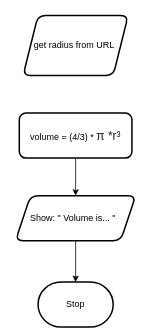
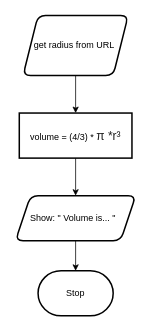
  <mxCell id="0" />
  <mxCell id="1" parent="0" />
- <mxCell id="2" value="Stop" style="strokeWidth=2;html=1;shape=mxgraph.flowchart.terminator;whiteSpace=wrap;" parent="1" vertex="1"><mxGeometry x="50" y="375" width="100" height="60" as="geometry" /></mxCell>
+ <mxCell id="2" value="Stop" style="strokeWidth=2;html=1;shape=mxgraph.flowchart.terminator;whiteSpace=wrap;" parent="1" vertex="1"><mxGeometry x="50" y="360" width="100" height="60" as="geometry" /></mxCell>
+ <mxCell id="3" value="" style="edgeStyle=none;html=1;" edge="1" parent="1" source="4" target="6"><mxGeometry relative="1" as="geometry" /></mxCell>
  <mxCell id="4" value="get radius from URL&amp;nbsp;" style="shape=parallelogram;perimeter=parallelogramPerimeter;whiteSpace=wrap;html=1;fixedSize=1;strokeWidth=2;rounded=1;" vertex="1" parent="1"><mxGeometry x="30" y="20" width="140" height="80" as="geometry" /></mxCell>
  <mxCell id="5" value="" style="edgeStyle=none;html=1;" edge="1" parent="1" source="6" target="8"><mxGeometry relative="1" as="geometry" /></mxCell>
- <mxCell id="6" value="&lt;div style=&quot;text-align: start;&quot;&gt;&lt;span style=&quot;background-color: transparent;&quot;&gt;volume = (4/3) *&amp;nbsp;&lt;/span&gt;&lt;span style=&quot;color: rgb(31, 31, 31); font-family: &amp;quot;Google Sans&amp;quot;, Arial, sans-serif; font-size: 16px; text-align: start; background-color: rgb(255, 255, 255);&quot;&gt;π *r&lt;/span&gt;&lt;span style=&quot;background-color: transparent; font-size: 16px;&quot;&gt;&lt;font face=&quot;Google Sans, Arial, sans-serif&quot; color=&quot;#1f1f1f&quot;&gt;³&lt;/font&gt;&lt;/span&gt;&lt;/div&gt;" style="whiteSpace=wrap;html=1;strokeWidth=2;rounded=1;" vertex="1" parent="1"><mxGeometry x="25" y="150" width="150" height="60" as="geometry" /></mxCell>
+ <mxCell id="6" value="&lt;div style=&quot;text-align: start;&quot;&gt;&lt;span style=&quot;background-color: transparent;&quot;&gt;volume = (4/3) *&amp;nbsp;&lt;/span&gt;&lt;span style=&quot;color: rgb(31, 31, 31); font-family: &amp;quot;Google Sans&amp;quot;, Arial, sans-serif; font-size: 16px; text-align: start; background-color: rgb(255, 255, 255);&quot;&gt;π *r&lt;/span&gt;&lt;span style=&quot;background-color: transparent; font-size: 16px;&quot;&gt;&lt;font face=&quot;Google Sans, Arial, sans-serif&quot; color=&quot;#1f1f1f&quot;&gt;³&lt;/font&gt;&lt;/span&gt;&lt;/div&gt;" style="whiteSpace=wrap;html=1;strokeWidth=2;rounded=0;" vertex="1" parent="1"><mxGeometry x="25" y="150" width="150" height="60" as="geometry" /></mxCell>
  <mxCell id="7" value="" style="edgeStyle=none;html=1;" edge="1" parent="1" source="8" target="2"><mxGeometry relative="1" as="geometry" /></mxCell>
  <mxCell id="8" value="Show: &quot; Volume is... &quot;&amp;nbsp;&amp;nbsp;" style="shape=parallelogram;perimeter=parallelogramPerimeter;whiteSpace=wrap;html=1;fixedSize=1;strokeWidth=2;rounded=1;" vertex="1" parent="1"><mxGeometry x="20" y="260" width="160" height="60" as="geometry" /></mxCell>
